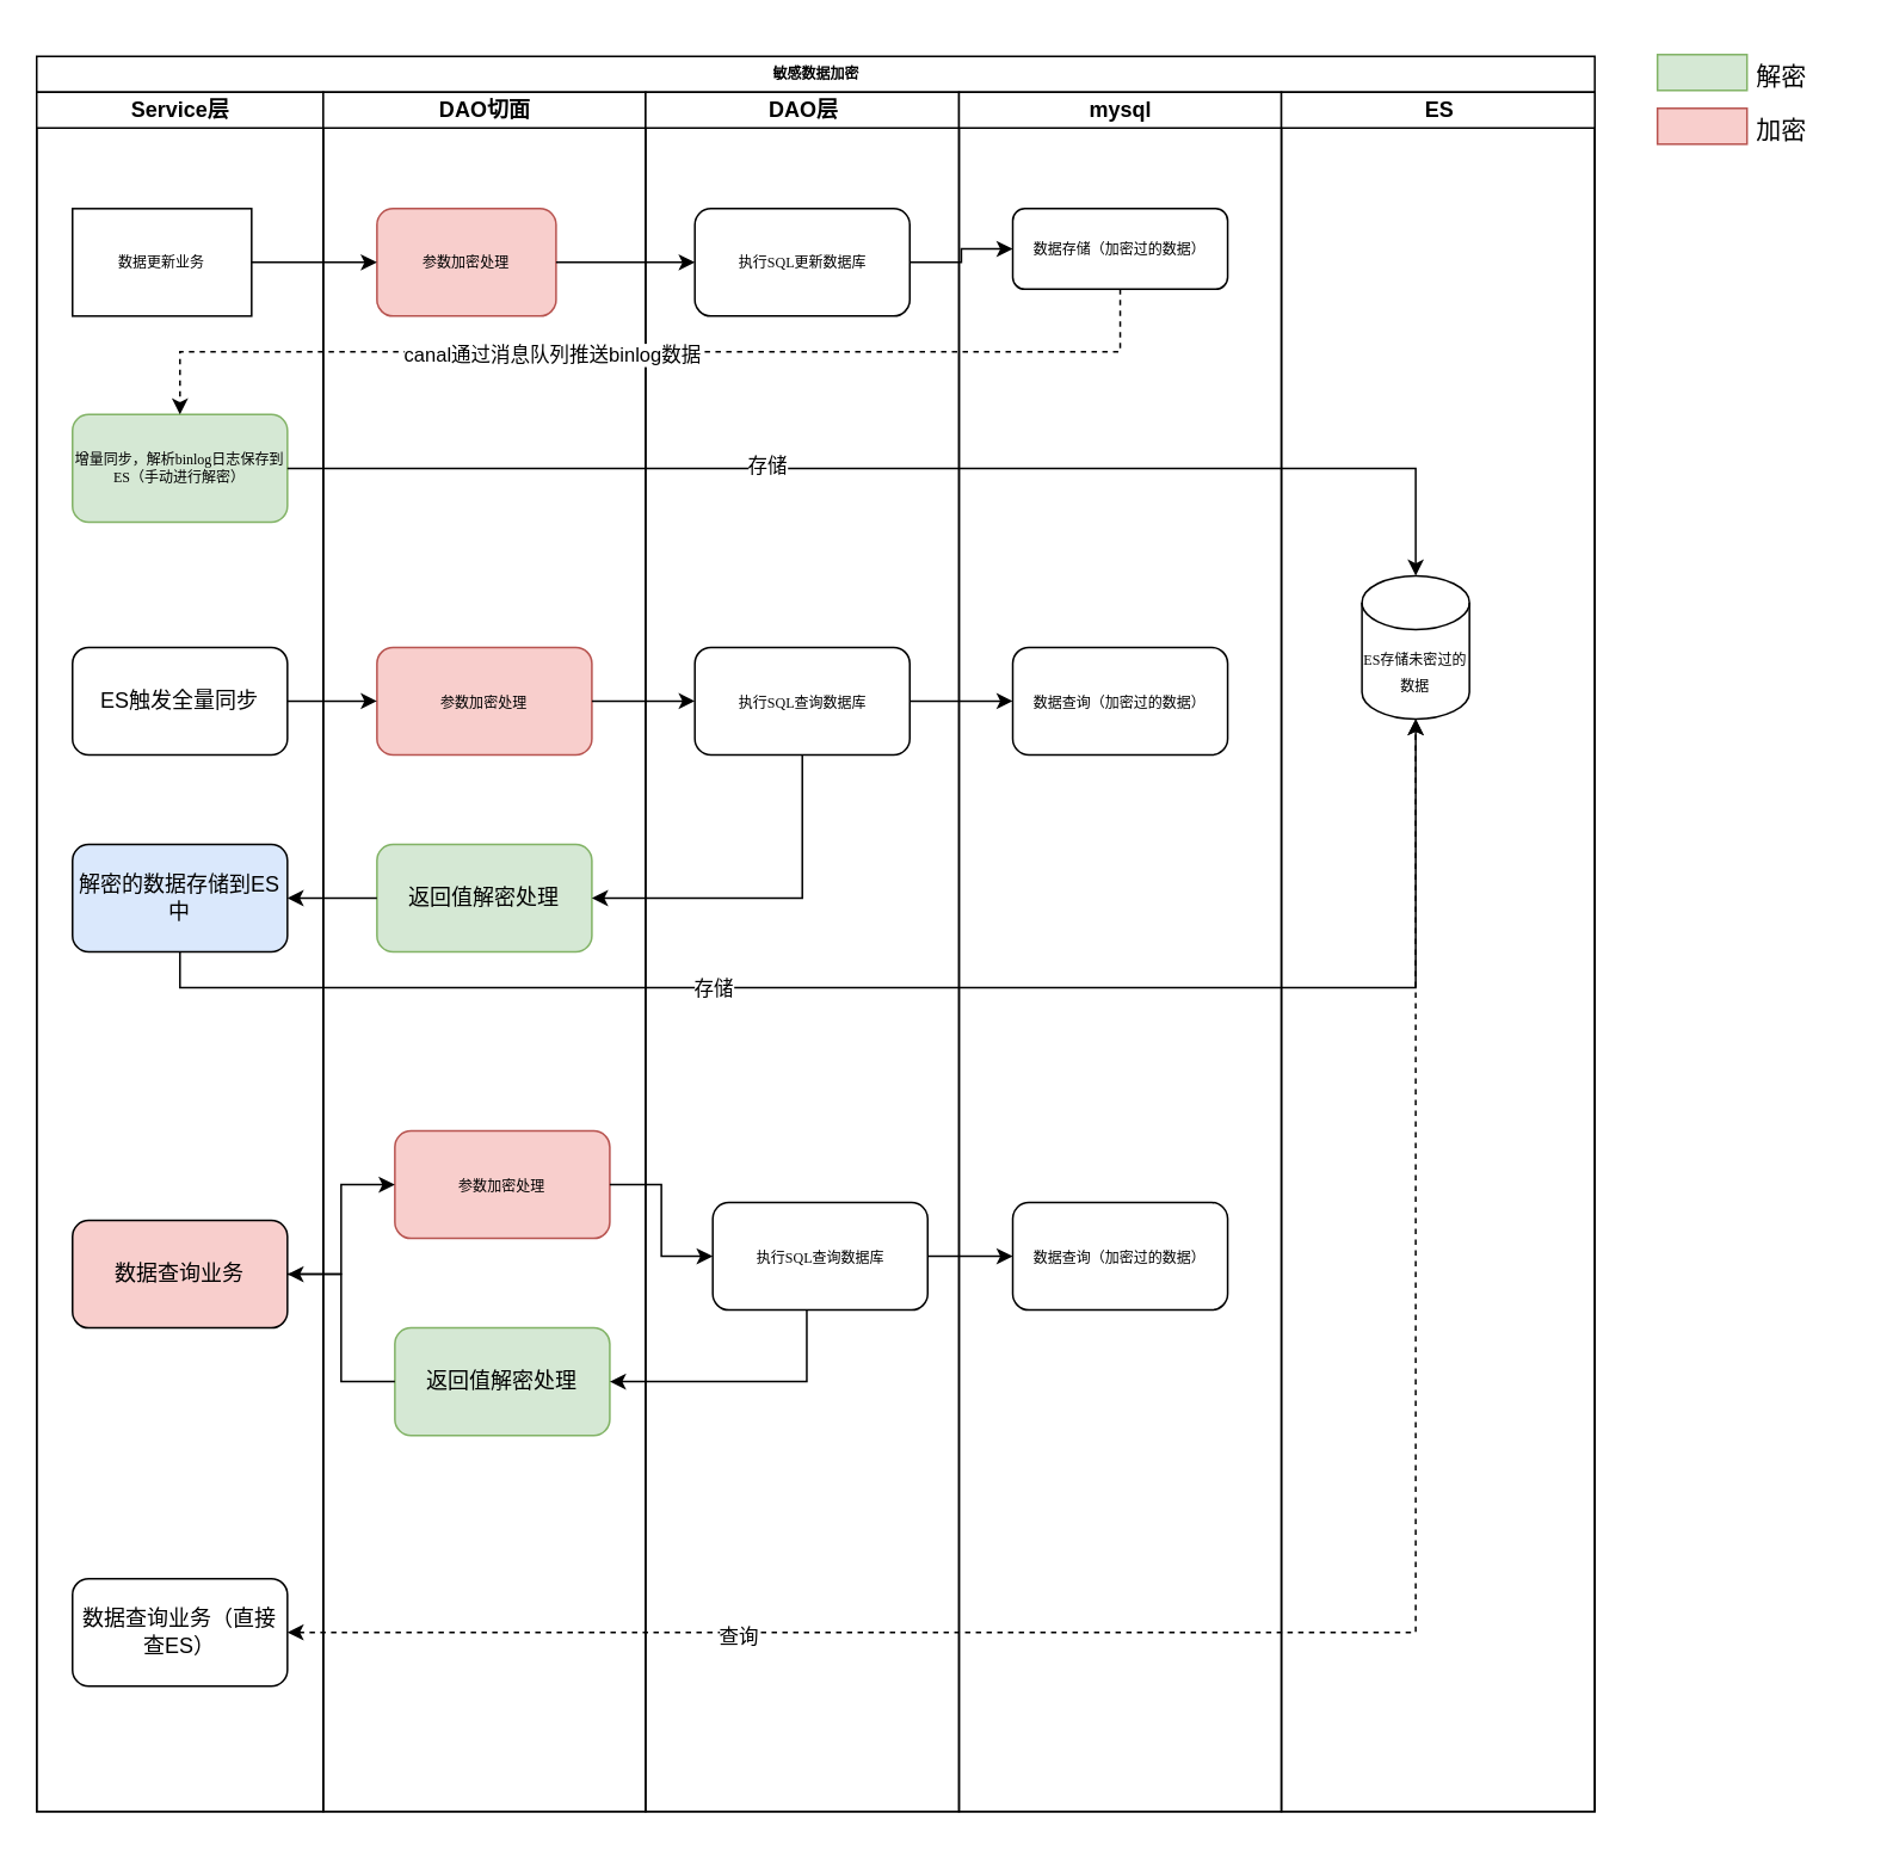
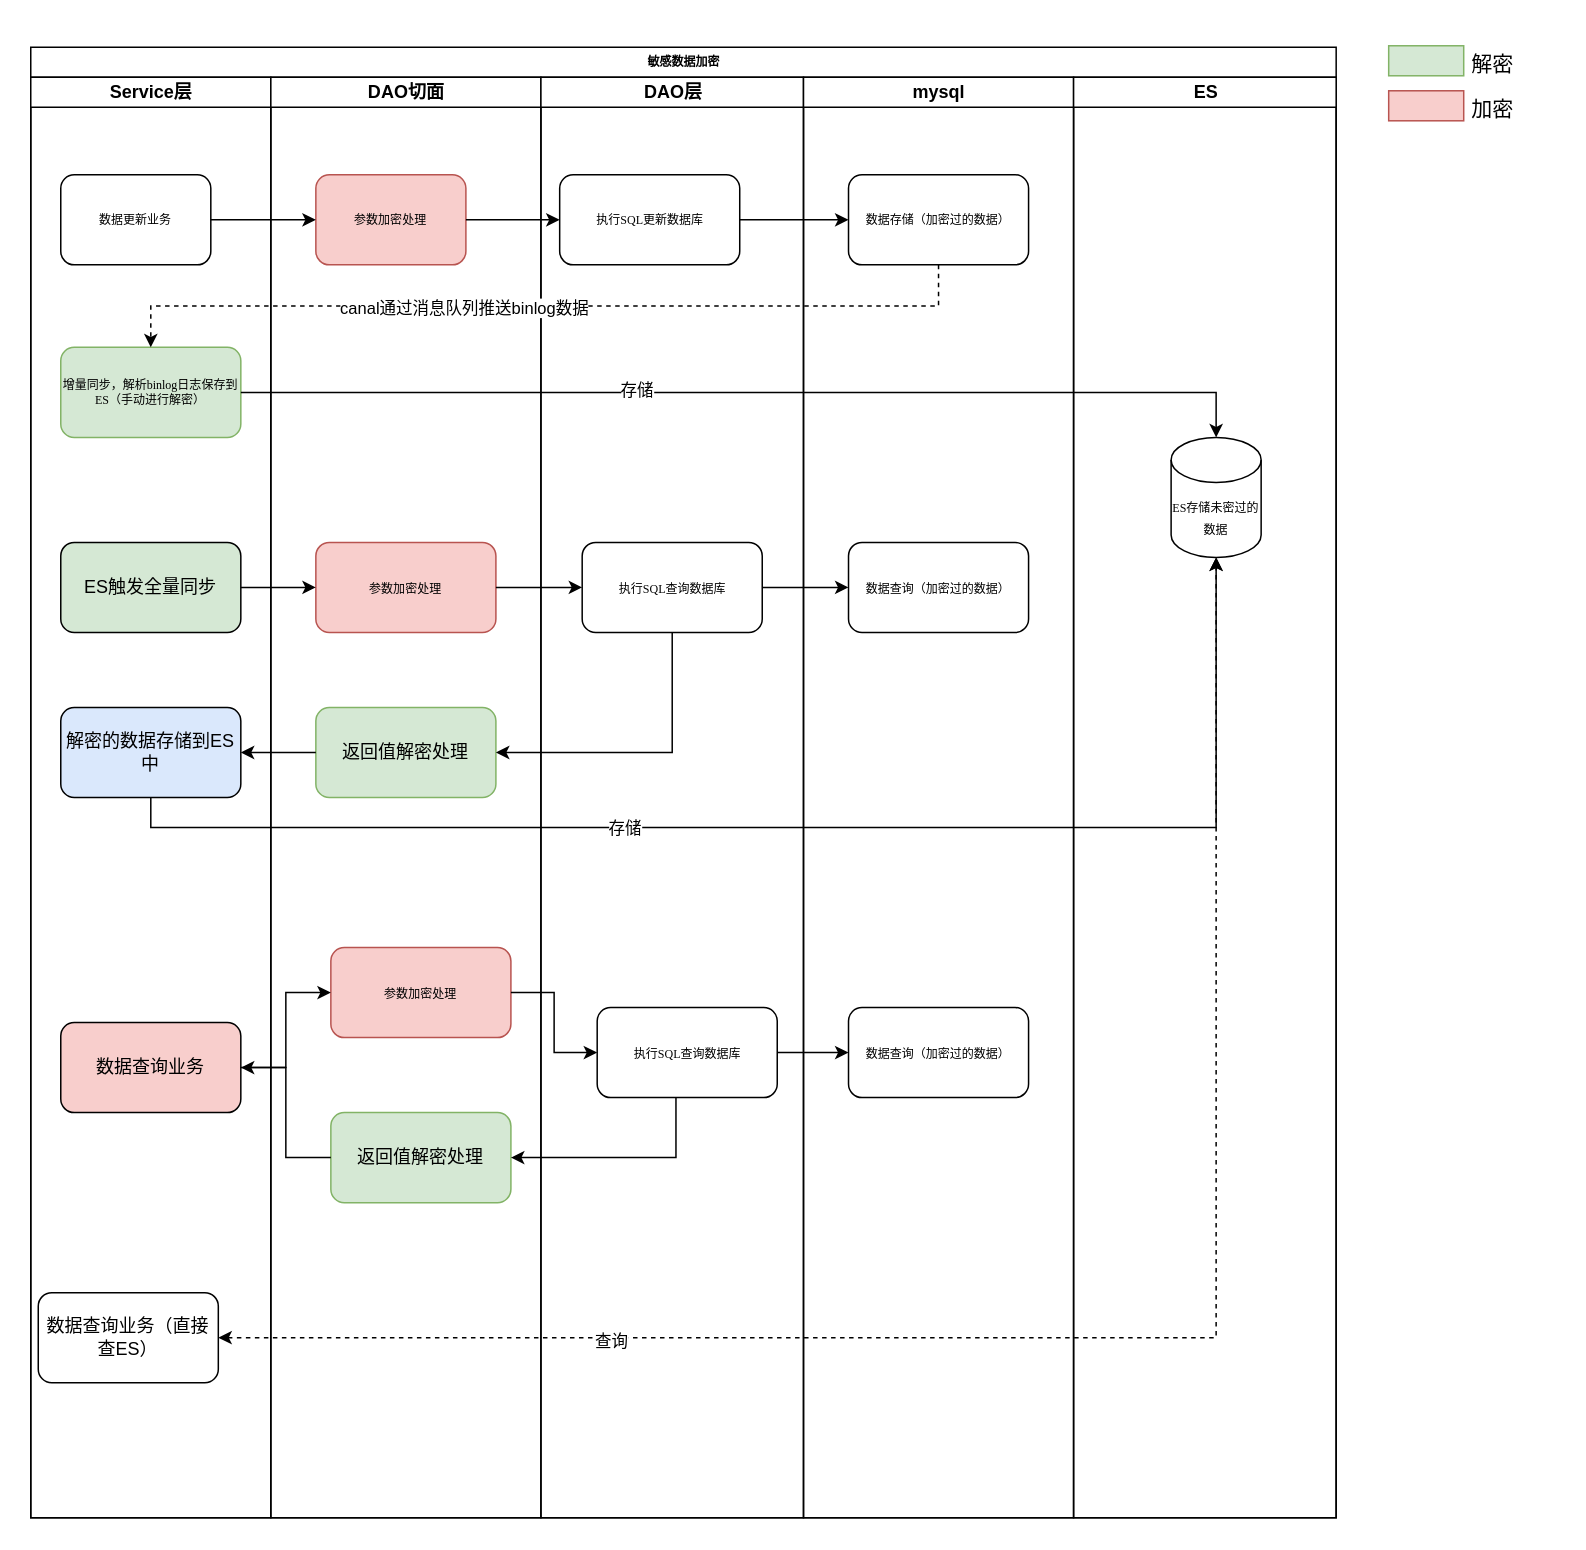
  <mxCell id="0" />
  <mxCell id="1" parent="0" />
  <mxCell id="2" value="敏感数据加密" style="swimlane;html=1;childLayout=stackLayout;startSize=20;rounded=0;shadow=0;labelBackgroundColor=none;strokeWidth=1;fontFamily=Verdana;fontSize=8;align=center;" parent="1" vertex="1"><mxGeometry x="20" y="21" width="870" height="980" as="geometry" /></mxCell>
  <mxCell id="3" value="Service层" style="swimlane;html=1;startSize=20;" parent="2" vertex="1"><mxGeometry y="20" width="160" height="960" as="geometry" /></mxCell>
- <mxCell id="4" value="数据更新业务" style="whiteSpace=wrap;html=1;shadow=0;labelBackgroundColor=none;strokeWidth=1;fontFamily=Verdana;fontSize=8;align=center;rounded=0;" parent="3" vertex="1"><mxGeometry x="20" y="65" width="100" height="60" as="geometry" /></mxCell>
+ <mxCell id="4" value="数据更新业务" style="rounded=1;whiteSpace=wrap;html=1;shadow=0;labelBackgroundColor=none;strokeWidth=1;fontFamily=Verdana;fontSize=8;align=center;" parent="3" vertex="1"><mxGeometry x="20" y="65" width="100" height="60" as="geometry" /></mxCell>
  <mxCell id="5" value="数据查询业务" style="rounded=1;whiteSpace=wrap;html=1;fillColor=#f8cecc;" vertex="1" parent="3"><mxGeometry x="20" y="630" width="120" height="60" as="geometry" /></mxCell>
- <mxCell id="6" value="ES触发全量同步" style="rounded=1;whiteSpace=wrap;html=1;" vertex="1" parent="3"><mxGeometry x="20" y="310" width="120" height="60" as="geometry" /></mxCell>
+ <mxCell id="6" value="ES触发全量同步" style="rounded=1;whiteSpace=wrap;html=1;fillColor=#d5e8d4;" vertex="1" parent="3"><mxGeometry x="20" y="310" width="120" height="60" as="geometry" /></mxCell>
  <mxCell id="7" value="解密的数据存储到ES中" style="whiteSpace=wrap;html=1;rounded=1;fillColor=#dae8fc;" vertex="1" parent="3"><mxGeometry x="20" y="420" width="120" height="60" as="geometry" /></mxCell>
  <mxCell id="8" value="增量同步，解析binlog日志保存到ES（手动进行解密）" style="rounded=1;whiteSpace=wrap;html=1;fontSize=8;fontFamily=Verdana;shadow=0;labelBackgroundColor=none;strokeWidth=1;fillColor=#d5e8d4;strokeColor=#82b366;" vertex="1" parent="3"><mxGeometry x="20" y="180" width="120" height="60" as="geometry" /></mxCell>
- <mxCell id="9" value="数据查询业务（直接查ES）" style="rounded=1;whiteSpace=wrap;html=1;" vertex="1" parent="3"><mxGeometry x="20" y="830" width="120" height="60" as="geometry" /></mxCell>
+ <mxCell id="9" value="数据查询业务（直接查ES）" style="rounded=1;whiteSpace=wrap;html=1;" vertex="1" parent="3"><mxGeometry x="5" y="810" width="120" height="60" as="geometry" /></mxCell>
  <mxCell id="10" value="DAO切面" style="swimlane;html=1;startSize=20;" parent="2" vertex="1"><mxGeometry x="160" y="20" width="180" height="960" as="geometry" /></mxCell>
  <mxCell id="11" value="参数加密处理" style="rounded=1;whiteSpace=wrap;html=1;shadow=0;labelBackgroundColor=none;strokeWidth=1;fontFamily=Verdana;fontSize=8;align=center;fillColor=#f8cecc;strokeColor=#b85450;" parent="10" vertex="1"><mxGeometry x="30" y="65" width="100" height="60" as="geometry" /></mxCell>
  <mxCell id="12" value="&lt;span style=&quot;font-family: Verdana; font-size: 8px;&quot;&gt;参数加密处理&lt;/span&gt;" style="whiteSpace=wrap;html=1;rounded=1;fillColor=#f8cecc;strokeColor=#b85450;" vertex="1" parent="10"><mxGeometry x="40" y="580" width="120" height="60" as="geometry" /></mxCell>
  <mxCell id="13" value="返回值解密处理" style="whiteSpace=wrap;html=1;rounded=1;fillColor=#d5e8d4;strokeColor=#82b366;" vertex="1" parent="10"><mxGeometry x="40" y="690" width="120" height="60" as="geometry" /></mxCell>
  <mxCell id="14" value="&lt;span style=&quot;font-family: Verdana; font-size: 8px;&quot;&gt;参数加密处理&lt;/span&gt;" style="whiteSpace=wrap;html=1;rounded=1;fillColor=#f8cecc;strokeColor=#b85450;" vertex="1" parent="10"><mxGeometry x="30" y="310" width="120" height="60" as="geometry" /></mxCell>
  <mxCell id="15" value="返回值解密处理" style="whiteSpace=wrap;html=1;rounded=1;fillColor=#d5e8d4;strokeColor=#82b366;" vertex="1" parent="10"><mxGeometry x="30" y="420" width="120" height="60" as="geometry" /></mxCell>
  <mxCell id="16" value="" style="edgeStyle=orthogonalEdgeStyle;rounded=0;orthogonalLoop=1;jettySize=auto;html=1;" edge="1" parent="2" source="6" target="14"><mxGeometry relative="1" as="geometry" /></mxCell>
  <mxCell id="17" value="" style="edgeStyle=orthogonalEdgeStyle;rounded=0;orthogonalLoop=1;jettySize=auto;html=1;" edge="1" parent="2" source="14" target="23"><mxGeometry relative="1" as="geometry" /></mxCell>
  <mxCell id="18" value="" style="edgeStyle=orthogonalEdgeStyle;rounded=0;orthogonalLoop=1;jettySize=auto;html=1;" edge="1" parent="2" source="23" target="15"><mxGeometry relative="1" as="geometry"><Array as="points"><mxPoint x="428" y="470" /></Array></mxGeometry></mxCell>
  <mxCell id="19" value="" style="edgeStyle=orthogonalEdgeStyle;rounded=0;orthogonalLoop=1;jettySize=auto;html=1;" edge="1" parent="2" source="15" target="7"><mxGeometry relative="1" as="geometry" /></mxCell>
  <mxCell id="20" value="DAO层" style="swimlane;html=1;startSize=20;" parent="2" vertex="1"><mxGeometry x="340" y="20" width="175" height="960" as="geometry" /></mxCell>
- <mxCell id="21" value="执行SQL更新数据库" style="rounded=1;whiteSpace=wrap;html=1;fontSize=8;fontFamily=Verdana;shadow=0;labelBackgroundColor=none;strokeWidth=1;" vertex="1" parent="20"><mxGeometry x="27.5" y="65" width="120" height="60" as="geometry" /></mxCell>
+ <mxCell id="21" value="执行SQL更新数据库" style="rounded=1;whiteSpace=wrap;html=1;fontSize=8;fontFamily=Verdana;shadow=0;labelBackgroundColor=none;strokeWidth=1;" vertex="1" parent="20"><mxGeometry x="12.5" y="65" width="120" height="60" as="geometry" /></mxCell>
  <mxCell id="22" value="&lt;span style=&quot;font-family: Verdana; font-size: 8px;&quot;&gt;执行SQL查询数据库&lt;/span&gt;" style="whiteSpace=wrap;html=1;rounded=1;" vertex="1" parent="20"><mxGeometry x="37.5" y="620" width="120" height="60" as="geometry" /></mxCell>
  <mxCell id="23" value="&lt;span style=&quot;font-family: Verdana; font-size: 8px;&quot;&gt;执行SQL查询数据库&lt;/span&gt;" style="whiteSpace=wrap;html=1;rounded=1;" vertex="1" parent="20"><mxGeometry x="27.5" y="310" width="120" height="60" as="geometry" /></mxCell>
  <mxCell id="24" value="" style="edgeStyle=orthogonalEdgeStyle;rounded=0;orthogonalLoop=1;jettySize=auto;html=1;" edge="1" parent="2" source="5" target="12"><mxGeometry relative="1" as="geometry" /></mxCell>
  <mxCell id="25" value="" style="edgeStyle=orthogonalEdgeStyle;rounded=0;orthogonalLoop=1;jettySize=auto;html=1;" edge="1" parent="2" source="12" target="22"><mxGeometry relative="1" as="geometry" /></mxCell>
  <mxCell id="26" style="edgeStyle=orthogonalEdgeStyle;rounded=0;orthogonalLoop=1;jettySize=auto;html=1;" edge="1" parent="2" source="13" target="5"><mxGeometry relative="1" as="geometry" /></mxCell>
  <mxCell id="27" value="" style="edgeStyle=orthogonalEdgeStyle;rounded=0;orthogonalLoop=1;jettySize=auto;html=1;" edge="1" parent="2" source="22" target="31"><mxGeometry relative="1" as="geometry" /></mxCell>
  <mxCell id="28" style="edgeStyle=orthogonalEdgeStyle;rounded=0;orthogonalLoop=1;jettySize=auto;html=1;entryX=1;entryY=0.5;entryDx=0;entryDy=0;" edge="1" parent="2" source="22" target="13"><mxGeometry relative="1" as="geometry"><Array as="points"><mxPoint x="430" y="740" /></Array></mxGeometry></mxCell>
  <mxCell id="29" value="mysql" style="swimlane;html=1;startSize=20;" parent="2" vertex="1"><mxGeometry x="515" y="20" width="180" height="960" as="geometry" /></mxCell>
- <mxCell id="30" value="数据存储（加密过的数据）" style="whiteSpace=wrap;html=1;fontSize=8;fontFamily=Verdana;rounded=1;shadow=0;labelBackgroundColor=none;strokeWidth=1;" vertex="1" parent="29"><mxGeometry x="30" y="65" width="120" height="45" as="geometry" /></mxCell>
+ <mxCell id="30" value="数据存储（加密过的数据）" style="whiteSpace=wrap;html=1;fontSize=8;fontFamily=Verdana;rounded=1;shadow=0;labelBackgroundColor=none;strokeWidth=1;" vertex="1" parent="29"><mxGeometry x="30" y="65" width="120" height="60" as="geometry" /></mxCell>
  <mxCell id="31" value="&lt;span style=&quot;font-family: Verdana; font-size: 8px;&quot;&gt;数据查询（加密过的数据）&lt;/span&gt;" style="whiteSpace=wrap;html=1;rounded=1;" vertex="1" parent="29"><mxGeometry x="30" y="620" width="120" height="60" as="geometry" /></mxCell>
  <mxCell id="32" value="&lt;span style=&quot;font-family: Verdana; font-size: 8px;&quot;&gt;数据查询（加密过的数据）&lt;/span&gt;" style="whiteSpace=wrap;html=1;rounded=1;" vertex="1" parent="29"><mxGeometry x="30" y="310" width="120" height="60" as="geometry" /></mxCell>
  <mxCell id="33" style="edgeStyle=orthogonalEdgeStyle;rounded=0;orthogonalLoop=1;jettySize=auto;html=1;exitX=1;exitY=0.5;exitDx=0;exitDy=0;entryX=0;entryY=0.5;entryDx=0;entryDy=0;" edge="1" parent="2" source="4" target="11"><mxGeometry relative="1" as="geometry" /></mxCell>
  <mxCell id="34" value="" style="edgeStyle=orthogonalEdgeStyle;rounded=0;orthogonalLoop=1;jettySize=auto;html=1;" edge="1" parent="2" source="11" target="21"><mxGeometry relative="1" as="geometry" /></mxCell>
  <mxCell id="35" value="" style="edgeStyle=orthogonalEdgeStyle;rounded=0;orthogonalLoop=1;jettySize=auto;html=1;" edge="1" parent="2" source="21" target="30"><mxGeometry relative="1" as="geometry" /></mxCell>
  <mxCell id="36" value="" style="edgeStyle=orthogonalEdgeStyle;rounded=0;orthogonalLoop=1;jettySize=auto;html=1;entryX=0.5;entryY=0;entryDx=0;entryDy=0;entryPerimeter=0;" edge="1" parent="2" source="8" target="39"><mxGeometry relative="1" as="geometry"><mxPoint x="795" y="270" as="targetPoint" /></mxGeometry></mxCell>
  <mxCell id="37" value="存储" style="edgeLabel;html=1;align=center;verticalAlign=middle;resizable=0;points=[];" vertex="1" connectable="0" parent="36"><mxGeometry x="-0.227" y="2" relative="1" as="geometry"><mxPoint as="offset" /></mxGeometry></mxCell>
  <mxCell id="38" value="ES" style="swimlane;html=1;startSize=20;" parent="2" vertex="1"><mxGeometry x="695" y="20" width="175" height="960" as="geometry" /></mxCell>
- <mxCell id="39" value="&lt;span style=&quot;font-family: Verdana; font-size: 8px;&quot;&gt;ES存储未密过的数据&lt;/span&gt;" style="shape=cylinder3;whiteSpace=wrap;html=1;boundedLbl=1;backgroundOutline=1;size=15;" vertex="1" parent="38"><mxGeometry x="45" y="270" width="60" height="80" as="geometry" /></mxCell>
+ <mxCell id="39" value="&lt;span style=&quot;font-family: Verdana; font-size: 8px;&quot;&gt;ES存储未密过的数据&lt;/span&gt;" style="shape=cylinder3;whiteSpace=wrap;html=1;boundedLbl=1;backgroundOutline=1;size=15;" vertex="1" parent="38"><mxGeometry x="65" y="240" width="60" height="80" as="geometry" /></mxCell>
  <mxCell id="40" style="edgeStyle=orthogonalEdgeStyle;rounded=0;orthogonalLoop=1;jettySize=auto;html=1;exitX=0.5;exitY=1;exitDx=0;exitDy=0;dashed=1;" edge="1" parent="2" source="30" target="8"><mxGeometry relative="1" as="geometry" /></mxCell>
  <mxCell id="41" value="canal通过消息队列推送binlog数据" style="edgeLabel;html=1;align=center;verticalAlign=middle;resizable=0;points=[];" vertex="1" connectable="0" parent="40"><mxGeometry x="0.185" y="1" relative="1" as="geometry"><mxPoint as="offset" /></mxGeometry></mxCell>
  <mxCell id="42" style="edgeStyle=orthogonalEdgeStyle;rounded=0;orthogonalLoop=1;jettySize=auto;html=1;exitX=0.5;exitY=1;exitDx=0;exitDy=0;" edge="1" parent="2" source="7" target="39"><mxGeometry relative="1" as="geometry"><mxPoint x="795" y="330" as="targetPoint" /></mxGeometry></mxCell>
  <mxCell id="43" value="存储" style="edgeLabel;html=1;align=center;verticalAlign=middle;resizable=0;points=[];" vertex="1" connectable="0" parent="42"><mxGeometry x="-0.263" relative="1" as="geometry"><mxPoint as="offset" /></mxGeometry></mxCell>
  <mxCell id="44" value="" style="edgeStyle=orthogonalEdgeStyle;rounded=0;orthogonalLoop=1;jettySize=auto;html=1;" edge="1" parent="2" source="23" target="32"><mxGeometry relative="1" as="geometry" /></mxCell>
  <mxCell id="45" value="" style="endArrow=classic;startArrow=classic;html=1;rounded=0;entryX=0.5;entryY=1;entryDx=0;entryDy=0;edgeStyle=orthogonalEdgeStyle;entryPerimeter=0;dashed=1;" edge="1" parent="2" source="9" target="39"><mxGeometry width="50" height="50" relative="1" as="geometry"><mxPoint x="140" y="880" as="sourcePoint" /><mxPoint x="795" y="330" as="targetPoint" /></mxGeometry></mxCell>
  <mxCell id="46" value="查询" style="edgeLabel;html=1;align=center;verticalAlign=middle;resizable=0;points=[];" vertex="1" connectable="0" parent="45"><mxGeometry x="-0.56" y="-2" relative="1" as="geometry"><mxPoint as="offset" /></mxGeometry></mxCell>
  <mxCell id="47" value="" style="rounded=0;whiteSpace=wrap;html=1;fillColor=#d5e8d4;strokeColor=#82b366;" vertex="1" parent="1"><mxGeometry x="925" y="20" width="50" height="20" as="geometry" /></mxCell>
  <mxCell id="48" value="" style="rounded=0;whiteSpace=wrap;html=1;fillColor=#f8cecc;strokeColor=#b85450;" vertex="1" parent="1"><mxGeometry x="925" y="50" width="50" height="20" as="geometry" /></mxCell>
  <mxCell id="49" value="&lt;p style=&quot;line-height: 120%;&quot;&gt;&lt;font style=&quot;font-size: 14px; font-weight: normal;&quot;&gt;解密&lt;/font&gt;&lt;/p&gt;" style="text;strokeColor=none;fillColor=none;html=1;fontSize=24;fontStyle=1;verticalAlign=middle;align=center;" vertex="1" parent="1"><mxGeometry x="964" y="20" width="60" height="20" as="geometry" /></mxCell>
  <mxCell id="50" value="&lt;p style=&quot;line-height: 120%;&quot;&gt;&lt;span style=&quot;font-size: 14px; font-weight: 400;&quot;&gt;加密&lt;/span&gt;&lt;/p&gt;" style="text;strokeColor=none;fillColor=none;html=1;fontSize=24;fontStyle=1;verticalAlign=middle;align=center;" vertex="1" parent="1"><mxGeometry x="964" y="50" width="60" height="20" as="geometry" /></mxCell>
  <mxCell id="51" style="edgeStyle=orthogonalEdgeStyle;rounded=0;orthogonalLoop=1;jettySize=auto;html=1;exitX=0.5;exitY=1;exitDx=0;exitDy=0;fontSize=14;fontColor=#000000;" edge="1" parent="1"><mxGeometry relative="1" as="geometry"><mxPoint x="1035" y="51" as="sourcePoint" /><mxPoint x="1035" y="51" as="targetPoint" /></mxGeometry></mxCell>
